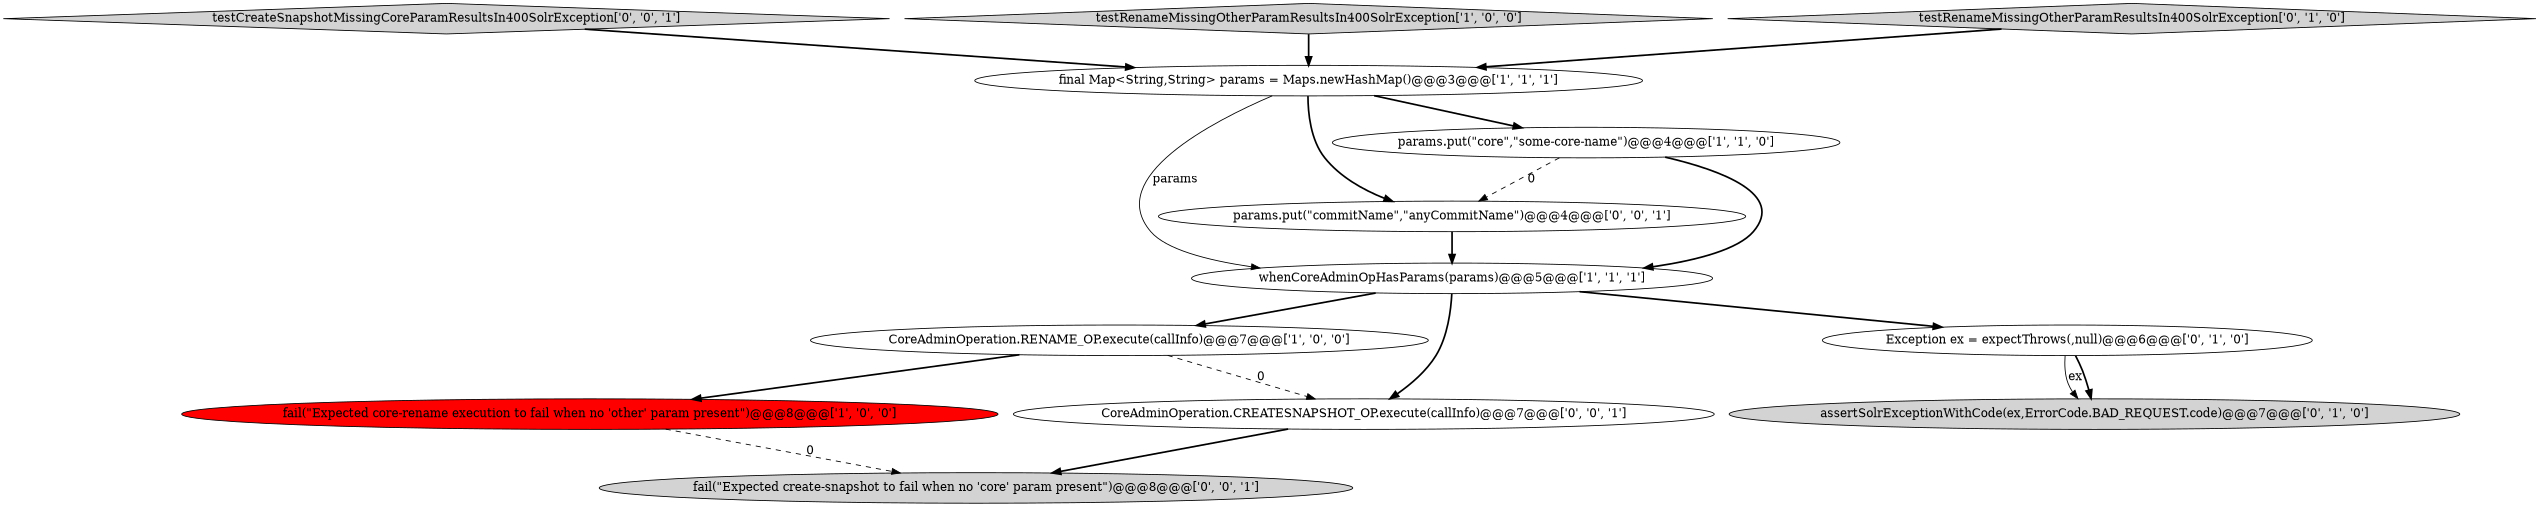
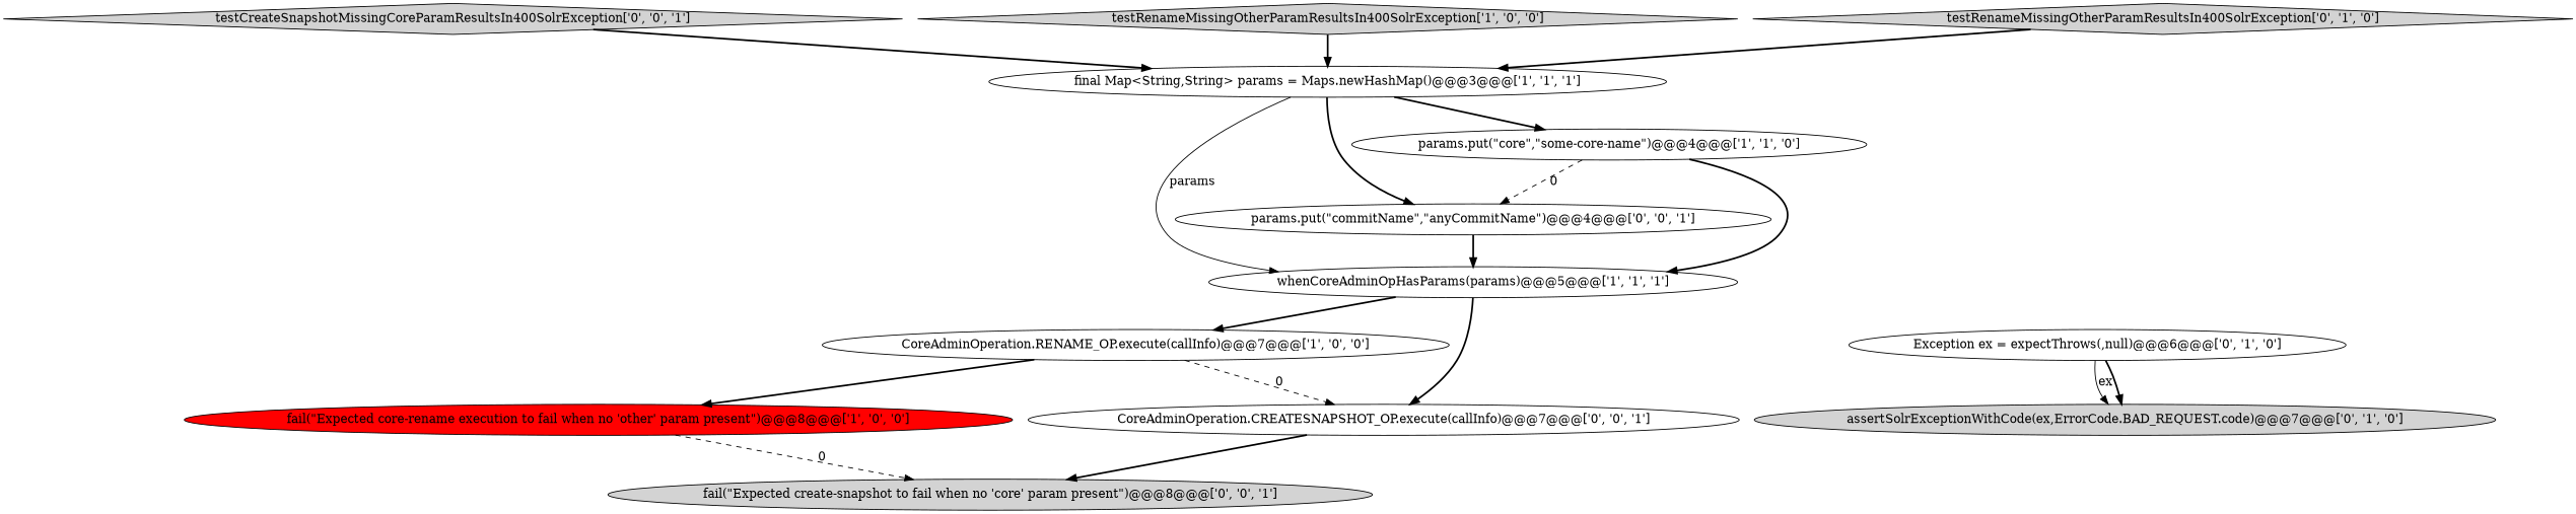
  digraph {
    node [fillcolor=white shape=ellipse style=filled]
    edge [style=bold]
    n1 [fillcolor=lightgray label="testCreateSnapshotMissingCoreParamResultsIn400SolrException['0', '0', '1']" shape=diamond]
    n2 [label="final Map<String,String> params = Maps.newHashMap()@@@3@@@['1', '1', '1']"]
    n3 [label="whenCoreAdminOpHasParams(params)@@@5@@@['1', '1', '1']"]
    n4 [label="params.put(\"commitName\",\"anyCommitName\")@@@4@@@['0', '0', '1']"]
    n5 [label="params.put(\"core\",\"some-core-name\")@@@4@@@['1', '1', '0']"]
    n6 [label="CoreAdminOperation.RENAME_OP.execute(callInfo)@@@7@@@['1', '0', '0']"]
    n7 [fillcolor=red label="fail(\"Expected core-rename execution to fail when no 'other' param present\")@@@8@@@['1', '0', '0']"]
    n8 [label="CoreAdminOperation.CREATESNAPSHOT_OP.execute(callInfo)@@@7@@@['0', '0', '1']"]
    n9 [fillcolor=lightgray label="fail(\"Expected create-snapshot to fail when no 'core' param present\")@@@8@@@['0', '0', '1']"]
    n10 [label="Exception ex = expectThrows(,null)@@@6@@@['0', '1', '0']"]
    n11 [fillcolor=lightgray label="assertSolrExceptionWithCode(ex,ErrorCode.BAD_REQUEST.code)@@@7@@@['0', '1', '0']"]
    n12 [fillcolor=lightgray label="testRenameMissingOtherParamResultsIn400SolrException['1', '0', '0']" shape=diamond]
    n13 [fillcolor=lightgray label="testRenameMissingOtherParamResultsIn400SolrException['0', '1', '0']" shape=diamond]
    n1 -> n2
    n2 -> n3 [label=params style=solid]
    n2 -> n4
    n2 -> n5
    n3 -> n6
    n3 -> n8
-   n3 -> n10
    n4 -> n3
    n5 -> n3
    n5 -> n4 [label=0 style=dashed]
    n6 -> n7
    n6 -> n8 [label=0 style=dashed]
    n7 -> n9 [label=0 style=dashed]
    n8 -> n9
    n10 -> n11 [label=ex style=solid]
    n10 -> n11
    n12 -> n2
    n13 -> n2
  }
